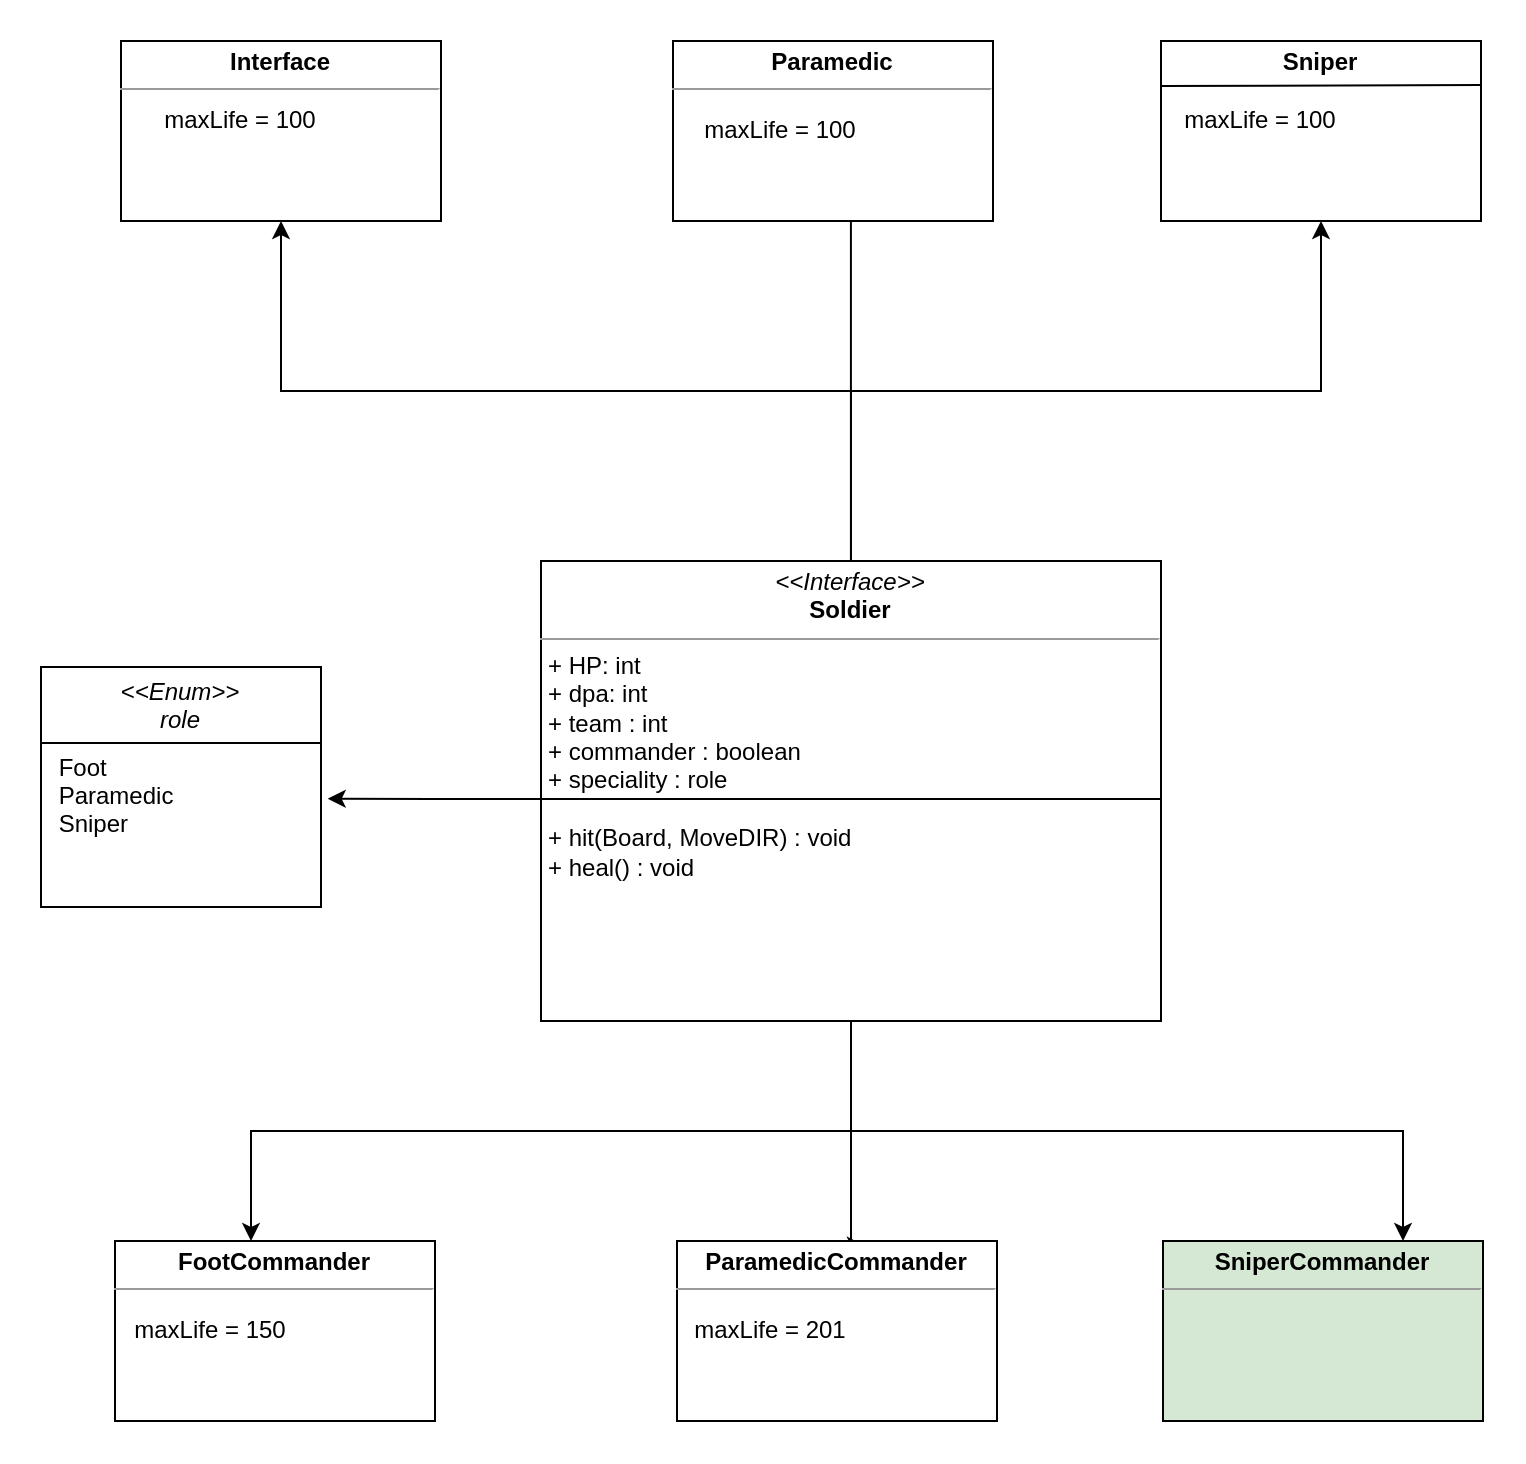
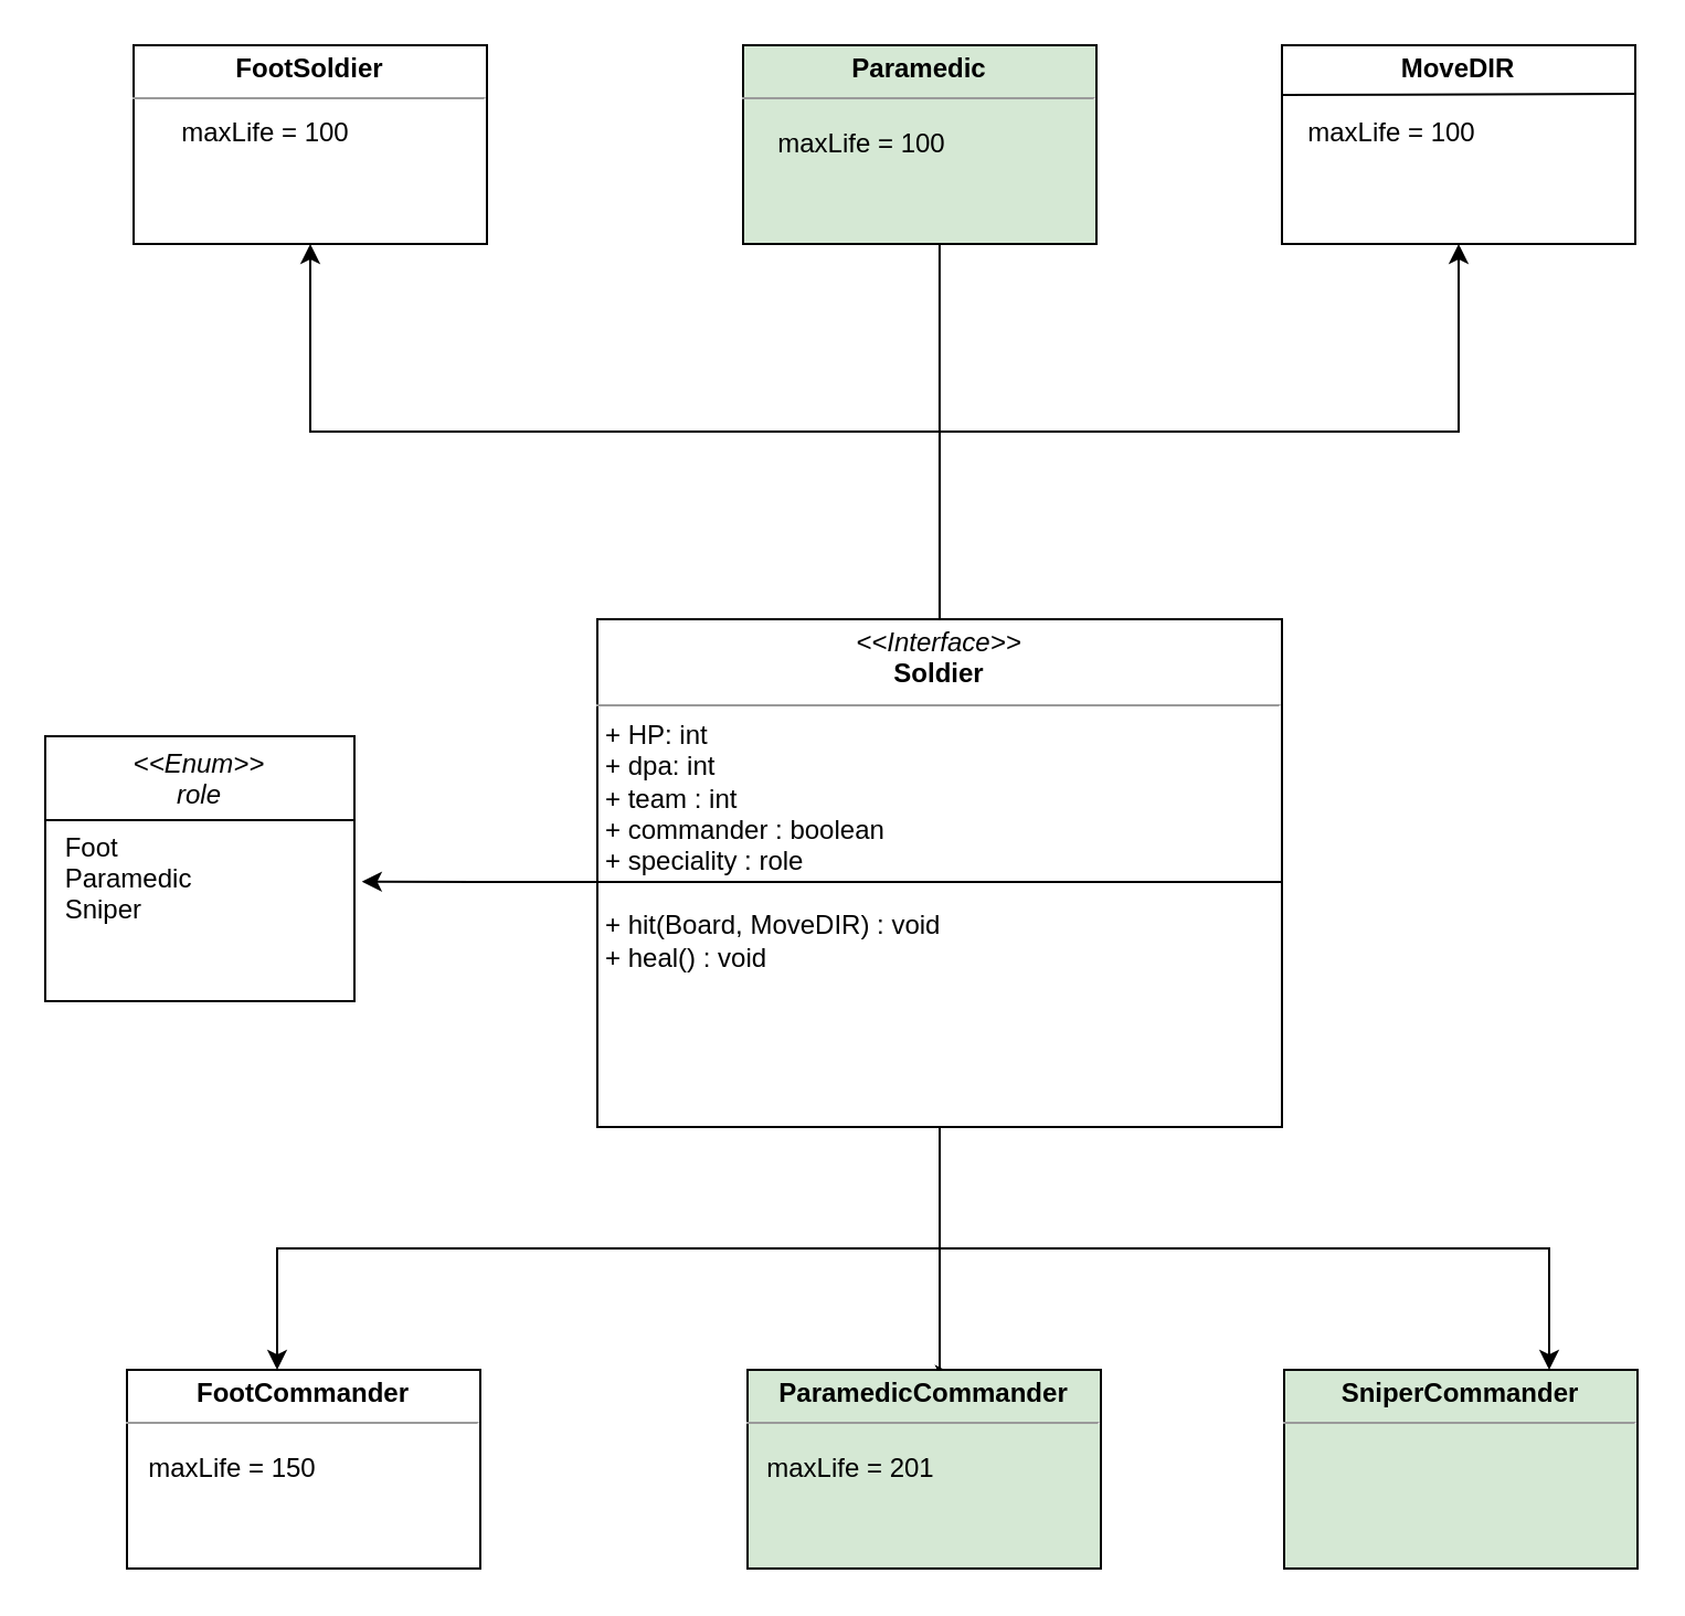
  <mxCell id="0" />
  <mxCell id="1" parent="0" />
  <mxCell id="2" style="edgeStyle=orthogonalEdgeStyle;rounded=0;orthogonalLoop=1;jettySize=auto;html=1;entryX=0.556;entryY=0.889;entryDx=0;entryDy=0;entryPerimeter=0;" edge="1" parent="1" source="8" target="11"><mxGeometry relative="1" as="geometry" /></mxCell>
  <mxCell id="3" style="edgeStyle=orthogonalEdgeStyle;rounded=0;orthogonalLoop=1;jettySize=auto;html=1;entryX=0.5;entryY=1;entryDx=0;entryDy=0;" edge="1" parent="1" source="8" target="13"><mxGeometry relative="1" as="geometry" /></mxCell>
  <mxCell id="4" style="edgeStyle=orthogonalEdgeStyle;rounded=0;orthogonalLoop=1;jettySize=auto;html=1;entryX=0.587;entryY=0.026;entryDx=0;entryDy=0;entryPerimeter=0;" edge="1" parent="1" source="8" target="12"><mxGeometry relative="1" as="geometry"><Array as="points"><mxPoint x="425" y="565" /><mxPoint x="425" y="565" /></Array></mxGeometry></mxCell>
  <mxCell id="5" style="edgeStyle=orthogonalEdgeStyle;rounded=0;orthogonalLoop=1;jettySize=auto;html=1;entryX=0.75;entryY=0;entryDx=0;entryDy=0;" edge="1" parent="1" source="8" target="14"><mxGeometry relative="1" as="geometry"><Array as="points"><mxPoint x="425" y="565" /><mxPoint x="701" y="565" /></Array></mxGeometry></mxCell>
  <mxCell id="6" style="edgeStyle=orthogonalEdgeStyle;rounded=0;orthogonalLoop=1;jettySize=auto;html=1;" edge="1" parent="1" source="8" target="10"><mxGeometry relative="1" as="geometry"><Array as="points"><mxPoint x="425" y="565" /><mxPoint x="125" y="565" /></Array></mxGeometry></mxCell>
  <mxCell id="7" style="edgeStyle=orthogonalEdgeStyle;rounded=0;orthogonalLoop=1;jettySize=auto;html=1;entryX=0.5;entryY=1;entryDx=0;entryDy=0;" edge="1" parent="1" source="8" target="9"><mxGeometry relative="1" as="geometry"><Array as="points"><mxPoint x="425" y="195" /><mxPoint x="140" y="195" /></Array></mxGeometry></mxCell>
  <mxCell id="8" value="&lt;p style=&quot;margin: 0px ; margin-top: 4px ; text-align: center&quot;&gt;&lt;i&gt;&amp;lt;&amp;lt;Interface&amp;gt;&amp;gt;&lt;/i&gt;&lt;br&gt;&lt;b&gt;Soldier&lt;/b&gt;&lt;/p&gt;&lt;hr size=&quot;1&quot;&gt;&lt;p style=&quot;margin: 0px ; margin-left: 4px&quot;&gt;+ HP: int&lt;br&gt;+ dpa: int&lt;/p&gt;&lt;p style=&quot;margin: 0px ; margin-left: 4px&quot;&gt;+ team : int&lt;/p&gt;&lt;p style=&quot;margin: 0px ; margin-left: 4px&quot;&gt;+ commander : boolean&lt;/p&gt;&lt;p style=&quot;margin: 0px ; margin-left: 4px&quot;&gt;+ speciality : role&lt;/p&gt;&lt;p style=&quot;margin: 0px ; margin-left: 4px&quot;&gt;&lt;span&gt;&lt;br&gt;&lt;/span&gt;&lt;/p&gt;&lt;p style=&quot;margin: 0px ; margin-left: 4px&quot;&gt;&lt;span&gt;+ hit(Board, MoveDIR) : void&lt;/span&gt;&lt;br&gt;&lt;/p&gt;&lt;p style=&quot;margin: 0px ; margin-left: 4px&quot;&gt;+ heal() : void&lt;/p&gt;" style="verticalAlign=top;align=left;overflow=fill;fontSize=12;fontFamily=Helvetica;html=1;" parent="1" vertex="1"><mxGeometry x="270" y="280" width="310" height="230" as="geometry" /></mxCell>
- <mxCell id="9" value="&lt;p style=&quot;margin: 0px ; margin-top: 4px ; text-align: center&quot;&gt;&lt;b&gt;Interface&lt;/b&gt;&lt;/p&gt;&lt;hr size=&quot;1&quot;&gt;&lt;p style=&quot;margin: 0px ; margin-left: 4px&quot;&gt;&lt;/p&gt;&lt;p style=&quot;margin: 0px ; margin-left: 4px&quot;&gt;&lt;br&gt;&lt;/p&gt;" style="verticalAlign=top;align=left;overflow=fill;fontSize=12;fontFamily=Helvetica;html=1;" parent="1" vertex="1"><mxGeometry x="60" y="20" width="160" height="90" as="geometry" /></mxCell>
+ <mxCell id="9" value="&lt;p style=&quot;margin: 0px ; margin-top: 4px ; text-align: center&quot;&gt;&lt;b&gt;FootSoldier&lt;/b&gt;&lt;/p&gt;&lt;hr size=&quot;1&quot;&gt;&lt;p style=&quot;margin: 0px ; margin-left: 4px&quot;&gt;&lt;/p&gt;&lt;p style=&quot;margin: 0px ; margin-left: 4px&quot;&gt;&lt;br&gt;&lt;/p&gt;" style="verticalAlign=top;align=left;overflow=fill;fontSize=12;fontFamily=Helvetica;html=1;" parent="1" vertex="1"><mxGeometry x="60" y="20" width="160" height="90" as="geometry" /></mxCell>
  <mxCell id="10" value="&lt;p style=&quot;margin: 0px ; margin-top: 4px ; text-align: center&quot;&gt;&lt;b&gt;FootCommander&lt;/b&gt;&lt;/p&gt;&lt;hr size=&quot;1&quot;&gt;&lt;p style=&quot;margin: 0px ; margin-left: 4px&quot;&gt;&lt;/p&gt;&lt;p style=&quot;margin: 0px ; margin-left: 4px&quot;&gt;&lt;br&gt;&lt;/p&gt;" style="verticalAlign=top;align=left;overflow=fill;fontSize=12;fontFamily=Helvetica;html=1;" parent="1" vertex="1"><mxGeometry x="57" y="620" width="160" height="90" as="geometry" /></mxCell>
- <mxCell id="11" value="&lt;p style=&quot;margin: 0px ; margin-top: 4px ; text-align: center&quot;&gt;&lt;b&gt;Paramedic&lt;/b&gt;&lt;/p&gt;&lt;hr size=&quot;1&quot;&gt;&lt;p style=&quot;margin: 0px ; margin-left: 4px&quot;&gt;&lt;/p&gt;&lt;p style=&quot;margin: 0px ; margin-left: 4px&quot;&gt;&lt;br&gt;&lt;/p&gt;" style="verticalAlign=top;align=left;overflow=fill;fontSize=12;fontFamily=Helvetica;html=1;" parent="1" vertex="1"><mxGeometry x="336" y="20" width="160" height="90" as="geometry" /></mxCell>
- <mxCell id="12" value="&lt;p style=&quot;margin: 0px ; margin-top: 4px ; text-align: center&quot;&gt;&lt;b&gt;ParamedicCommander&lt;/b&gt;&lt;/p&gt;&lt;hr size=&quot;1&quot;&gt;&lt;p style=&quot;margin: 0px ; margin-left: 4px&quot;&gt;&lt;/p&gt;&lt;p style=&quot;margin: 0px ; margin-left: 4px&quot;&gt;&lt;br&gt;&lt;/p&gt;" style="verticalAlign=top;align=left;overflow=fill;fontSize=12;fontFamily=Helvetica;html=1;" parent="1" vertex="1"><mxGeometry x="338" y="620" width="160" height="90" as="geometry" /></mxCell>
- <mxCell id="13" value="&lt;p style=&quot;margin: 4px 0px 0px&quot;&gt;&lt;b&gt;Sniper&lt;/b&gt;&lt;/p&gt;" style="verticalAlign=top;align=center;overflow=fill;fontSize=12;fontFamily=Helvetica;html=1;" parent="1" vertex="1"><mxGeometry x="580" y="20" width="160" height="90" as="geometry" /></mxCell>
+ <mxCell id="11" value="&lt;p style=&quot;margin: 0px ; margin-top: 4px ; text-align: center&quot;&gt;&lt;b&gt;Paramedic&lt;/b&gt;&lt;/p&gt;&lt;hr size=&quot;1&quot;&gt;&lt;p style=&quot;margin: 0px ; margin-left: 4px&quot;&gt;&lt;/p&gt;&lt;p style=&quot;margin: 0px ; margin-left: 4px&quot;&gt;&lt;br&gt;&lt;/p&gt;" style="verticalAlign=top;align=left;overflow=fill;fontSize=12;fontFamily=Helvetica;html=1;fillColor=#d5e8d4;" parent="1" vertex="1"><mxGeometry x="336" y="20" width="160" height="90" as="geometry" /></mxCell>
+ <mxCell id="12" value="&lt;p style=&quot;margin: 0px ; margin-top: 4px ; text-align: center&quot;&gt;&lt;b&gt;ParamedicCommander&lt;/b&gt;&lt;/p&gt;&lt;hr size=&quot;1&quot;&gt;&lt;p style=&quot;margin: 0px ; margin-left: 4px&quot;&gt;&lt;/p&gt;&lt;p style=&quot;margin: 0px ; margin-left: 4px&quot;&gt;&lt;br&gt;&lt;/p&gt;" style="verticalAlign=top;align=left;overflow=fill;fontSize=12;fontFamily=Helvetica;html=1;fillColor=#d5e8d4;" parent="1" vertex="1"><mxGeometry x="338" y="620" width="160" height="90" as="geometry" /></mxCell>
+ <mxCell id="13" value="&lt;p style=&quot;margin: 4px 0px 0px&quot;&gt;&lt;b&gt;MoveDIR&lt;/b&gt;&lt;/p&gt;" style="verticalAlign=top;align=center;overflow=fill;fontSize=12;fontFamily=Helvetica;html=1;" parent="1" vertex="1"><mxGeometry x="580" y="20" width="160" height="90" as="geometry" /></mxCell>
  <mxCell id="14" value="&lt;p style=&quot;margin: 0px ; margin-top: 4px ; text-align: center&quot;&gt;&lt;b&gt;SniperCommander&lt;/b&gt;&lt;/p&gt;&lt;hr size=&quot;1&quot;&gt;&lt;p style=&quot;margin: 0px ; margin-left: 4px&quot;&gt;&lt;/p&gt;&lt;p style=&quot;margin: 0px ; margin-left: 4px&quot;&gt;&lt;br&gt;&lt;/p&gt;" style="verticalAlign=top;align=left;overflow=fill;fontSize=12;fontFamily=Helvetica;html=1;fillColor=#d5e8d4;" parent="1" vertex="1"><mxGeometry x="581" y="620" width="160" height="90" as="geometry" /></mxCell>
  <mxCell id="15" value="" style="endArrow=none;html=1;exitX=0;exitY=0.25;exitDx=0;exitDy=0;" edge="1" parent="1" source="13"><mxGeometry width="50" height="50" relative="1" as="geometry"><mxPoint x="536" y="42" as="sourcePoint" /><mxPoint x="740" y="42" as="targetPoint" /></mxGeometry></mxCell>
  <mxCell id="16" value="maxLife = 100" style="text;html=1;strokeColor=none;fillColor=none;align=center;verticalAlign=middle;whiteSpace=wrap;rounded=0;" vertex="1" parent="1"><mxGeometry x="580" y="50" width="100" height="20" as="geometry" /></mxCell>
  <mxCell id="17" value="maxLife = 100" style="text;html=1;strokeColor=none;fillColor=none;align=center;verticalAlign=middle;whiteSpace=wrap;rounded=0;" vertex="1" parent="1"><mxGeometry x="340" y="55" width="100" height="20" as="geometry" /></mxCell>
  <mxCell id="18" value="maxLife = 100" style="text;html=1;strokeColor=none;fillColor=none;align=center;verticalAlign=middle;whiteSpace=wrap;rounded=0;" vertex="1" parent="1"><mxGeometry x="70" y="50" width="100" height="20" as="geometry" /></mxCell>
  <mxCell id="19" value="maxLife = 201" style="text;html=1;strokeColor=none;fillColor=none;align=center;verticalAlign=middle;whiteSpace=wrap;rounded=0;" vertex="1" parent="1"><mxGeometry x="335" y="655" width="100" height="20" as="geometry" /></mxCell>
  <mxCell id="20" value="maxLife = 150" style="text;html=1;strokeColor=none;fillColor=none;align=center;verticalAlign=middle;whiteSpace=wrap;rounded=0;" vertex="1" parent="1"><mxGeometry x="55" y="655" width="100" height="20" as="geometry" /></mxCell>
  <mxCell id="21" value="&lt;&lt;Enum&gt;&gt;&#10;role" style="swimlane;fontStyle=2;childLayout=stackLayout;horizontal=1;startSize=38;fillColor=none;horizontalStack=0;resizeParent=1;resizeParentMax=0;resizeLast=0;collapsible=1;marginBottom=0;" vertex="1" parent="1"><mxGeometry x="20" y="333" width="140" height="120" as="geometry" /></mxCell>
  <mxCell id="22" value=" Foot&#10; Paramedic&#10; Sniper" style="text;strokeColor=none;fillColor=none;align=left;verticalAlign=top;spacingLeft=4;spacingRight=4;overflow=hidden;rotatable=0;points=[[0,0.5],[1,0.5]];portConstraint=eastwest;" vertex="1" parent="1"><mxGeometry x="20" y="370" width="140" height="94" as="geometry" /></mxCell>
  <mxCell id="23" style="edgeStyle=orthogonalEdgeStyle;rounded=0;orthogonalLoop=1;jettySize=auto;html=1;entryX=1.024;entryY=0.307;entryDx=0;entryDy=0;entryPerimeter=0;" edge="1" parent="1" source="24" target="22"><mxGeometry relative="1" as="geometry" /></mxCell>
  <mxCell id="24" value="" style="line;strokeWidth=1;fillColor=none;align=left;verticalAlign=middle;spacingTop=-1;spacingLeft=3;spacingRight=3;rotatable=0;labelPosition=right;points=[];portConstraint=eastwest;" vertex="1" parent="1"><mxGeometry x="270" y="395" width="310" height="8" as="geometry" /></mxCell>
